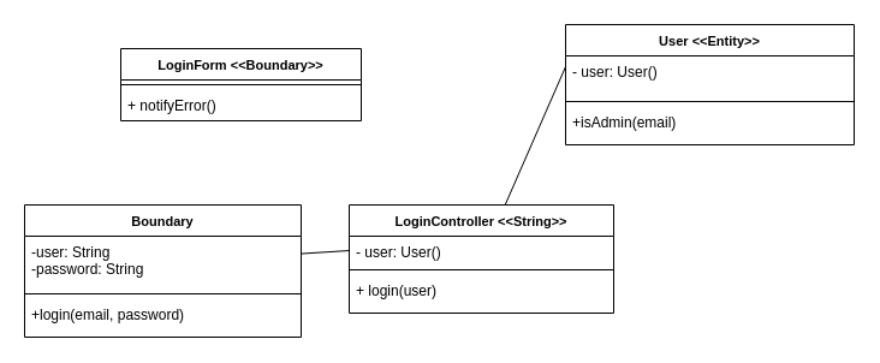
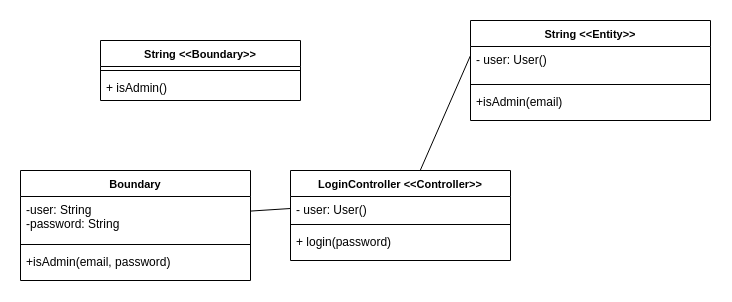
  <mxCell id="0" />
  <mxCell id="1" parent="0" />
- <mxCell id="2" value="&lt;font style=&quot;font-size: 11px;&quot;&gt;LoginForm&amp;nbsp;&lt;/font&gt;&lt;span style=&quot;font-size: 11px; background-color: initial;&quot;&gt;&amp;lt;&amp;lt;Boundary&amp;gt;&amp;gt;&lt;/span&gt;" style="swimlane;fontStyle=1;align=center;verticalAlign=top;childLayout=stackLayout;horizontal=1;startSize=26;horizontalStack=0;resizeParent=1;resizeParentMax=0;resizeLast=0;collapsible=1;marginBottom=0;whiteSpace=wrap;html=1;" vertex="1" parent="1"><mxGeometry x="100" y="40" width="200" height="60" as="geometry" /></mxCell>
+ <mxCell id="2" value="&lt;font style=&quot;font-size: 11px;&quot;&gt;String&amp;nbsp;&lt;/font&gt;&lt;span style=&quot;font-size: 11px; background-color: initial;&quot;&gt;&amp;lt;&amp;lt;Boundary&amp;gt;&amp;gt;&lt;/span&gt;" style="swimlane;fontStyle=1;align=center;verticalAlign=top;childLayout=stackLayout;horizontal=1;startSize=26;horizontalStack=0;resizeParent=1;resizeParentMax=0;resizeLast=0;collapsible=1;marginBottom=0;whiteSpace=wrap;html=1;" vertex="1" parent="1"><mxGeometry x="100" y="40" width="200" height="60" as="geometry" /></mxCell>
  <mxCell id="3" value="" style="line;strokeWidth=1;fillColor=none;align=left;verticalAlign=middle;spacingTop=-1;spacingLeft=3;spacingRight=3;rotatable=0;labelPosition=right;points=[];portConstraint=eastwest;strokeColor=inherit;" vertex="1" parent="2"><mxGeometry y="26" width="200" height="8" as="geometry" /></mxCell>
- <mxCell id="4" value="+ notifyError()" style="text;strokeColor=none;fillColor=none;align=left;verticalAlign=top;spacingLeft=4;spacingRight=4;overflow=hidden;rotatable=0;points=[[0,0.5],[1,0.5]];portConstraint=eastwest;whiteSpace=wrap;html=1;" vertex="1" parent="2"><mxGeometry y="34" width="200" height="26" as="geometry" /></mxCell>
- <mxCell id="5" value="&lt;font style=&quot;font-size: 11px;&quot;&gt;LoginController&amp;nbsp;&lt;/font&gt;&lt;span style=&quot;font-size: 11px; background-color: initial;&quot;&gt;&amp;lt;&amp;lt;String&amp;gt;&amp;gt;&lt;/span&gt;" style="swimlane;fontStyle=1;align=center;verticalAlign=top;childLayout=stackLayout;horizontal=1;startSize=26;horizontalStack=0;resizeParent=1;resizeParentMax=0;resizeLast=0;collapsible=1;marginBottom=0;whiteSpace=wrap;html=1;" vertex="1" parent="1"><mxGeometry x="290" y="170" width="220" height="90" as="geometry" /></mxCell>
+ <mxCell id="4" value="+ isAdmin()" style="text;strokeColor=none;fillColor=none;align=left;verticalAlign=top;spacingLeft=4;spacingRight=4;overflow=hidden;rotatable=0;points=[[0,0.5],[1,0.5]];portConstraint=eastwest;whiteSpace=wrap;html=1;" vertex="1" parent="2"><mxGeometry y="34" width="200" height="26" as="geometry" /></mxCell>
+ <mxCell id="5" value="&lt;font style=&quot;font-size: 11px;&quot;&gt;LoginController&amp;nbsp;&lt;/font&gt;&lt;span style=&quot;font-size: 11px; background-color: initial;&quot;&gt;&amp;lt;&amp;lt;Controller&amp;gt;&amp;gt;&lt;/span&gt;" style="swimlane;fontStyle=1;align=center;verticalAlign=top;childLayout=stackLayout;horizontal=1;startSize=26;horizontalStack=0;resizeParent=1;resizeParentMax=0;resizeLast=0;collapsible=1;marginBottom=0;whiteSpace=wrap;html=1;" vertex="1" parent="1"><mxGeometry x="290" y="170" width="220" height="90" as="geometry" /></mxCell>
  <mxCell id="6" value="- user: User()" style="text;strokeColor=none;fillColor=none;align=left;verticalAlign=top;spacingLeft=4;spacingRight=4;overflow=hidden;rotatable=0;points=[[0,0.5],[1,0.5]];portConstraint=eastwest;whiteSpace=wrap;html=1;" vertex="1" parent="5"><mxGeometry y="26" width="220" height="24" as="geometry" /></mxCell>
  <mxCell id="7" value="" style="line;strokeWidth=1;fillColor=none;align=left;verticalAlign=middle;spacingTop=-1;spacingLeft=3;spacingRight=3;rotatable=0;labelPosition=right;points=[];portConstraint=eastwest;strokeColor=inherit;" vertex="1" parent="5"><mxGeometry y="50" width="220" height="8" as="geometry" /></mxCell>
- <mxCell id="8" value="+ login(user)" style="text;strokeColor=none;fillColor=none;align=left;verticalAlign=top;spacingLeft=4;spacingRight=4;overflow=hidden;rotatable=0;points=[[0,0.5],[1,0.5]];portConstraint=eastwest;whiteSpace=wrap;html=1;" vertex="1" parent="5"><mxGeometry y="58" width="220" height="32" as="geometry" /></mxCell>
- <mxCell id="9" value="&lt;font style=&quot;font-size: 11px;&quot;&gt;User&amp;nbsp;&lt;/font&gt;&lt;span style=&quot;font-size: 11px; background-color: initial;&quot;&gt;&amp;lt;&amp;lt;Entity&amp;gt;&amp;gt;&lt;/span&gt;" style="swimlane;fontStyle=1;align=center;verticalAlign=top;childLayout=stackLayout;horizontal=1;startSize=26;horizontalStack=0;resizeParent=1;resizeParentMax=0;resizeLast=0;collapsible=1;marginBottom=0;whiteSpace=wrap;html=1;" vertex="1" parent="1"><mxGeometry x="470" y="20" width="240" height="100" as="geometry" /></mxCell>
+ <mxCell id="8" value="+ login(password)" style="text;strokeColor=none;fillColor=none;align=left;verticalAlign=top;spacingLeft=4;spacingRight=4;overflow=hidden;rotatable=0;points=[[0,0.5],[1,0.5]];portConstraint=eastwest;whiteSpace=wrap;html=1;" vertex="1" parent="5"><mxGeometry y="58" width="220" height="32" as="geometry" /></mxCell>
+ <mxCell id="9" value="&lt;font style=&quot;font-size: 11px;&quot;&gt;String&amp;nbsp;&lt;/font&gt;&lt;span style=&quot;font-size: 11px; background-color: initial;&quot;&gt;&amp;lt;&amp;lt;Entity&amp;gt;&amp;gt;&lt;/span&gt;" style="swimlane;fontStyle=1;align=center;verticalAlign=top;childLayout=stackLayout;horizontal=1;startSize=26;horizontalStack=0;resizeParent=1;resizeParentMax=0;resizeLast=0;collapsible=1;marginBottom=0;whiteSpace=wrap;html=1;" vertex="1" parent="1"><mxGeometry x="470" y="20" width="240" height="100" as="geometry" /></mxCell>
  <mxCell id="10" value="- user: User()" style="text;strokeColor=none;fillColor=none;align=left;verticalAlign=top;spacingLeft=4;spacingRight=4;overflow=hidden;rotatable=0;points=[[0,0.5],[1,0.5]];portConstraint=eastwest;whiteSpace=wrap;html=1;" vertex="1" parent="9"><mxGeometry y="26" width="240" height="34" as="geometry" /></mxCell>
  <mxCell id="11" value="" style="line;strokeWidth=1;fillColor=none;align=left;verticalAlign=middle;spacingTop=-1;spacingLeft=3;spacingRight=3;rotatable=0;labelPosition=right;points=[];portConstraint=eastwest;strokeColor=inherit;" vertex="1" parent="9"><mxGeometry y="60" width="240" height="8" as="geometry" /></mxCell>
  <mxCell id="12" value="+isAdmin(email)" style="text;strokeColor=none;fillColor=none;align=left;verticalAlign=top;spacingLeft=4;spacingRight=4;overflow=hidden;rotatable=0;points=[[0,0.5],[1,0.5]];portConstraint=eastwest;whiteSpace=wrap;html=1;" vertex="1" parent="9"><mxGeometry y="68" width="240" height="32" as="geometry" /></mxCell>
  <mxCell id="13" value="" style="endArrow=none;html=1;rounded=0;entryX=-0.001;entryY=0.281;entryDx=0;entryDy=0;entryPerimeter=0;" edge="1" parent="1" source="5" target="10"><mxGeometry width="50" height="50" relative="1" as="geometry"><mxPoint x="340" y="150" as="sourcePoint" /><mxPoint x="266" y="110" as="targetPoint" /></mxGeometry></mxCell>
  <mxCell id="14" value="&lt;span style=&quot;font-size: 11px;&quot;&gt;Boundary&lt;/span&gt;" style="swimlane;fontStyle=1;align=center;verticalAlign=top;childLayout=stackLayout;horizontal=1;startSize=26;horizontalStack=0;resizeParent=1;resizeParentMax=0;resizeLast=0;collapsible=1;marginBottom=0;whiteSpace=wrap;html=1;" vertex="1" parent="1"><mxGeometry x="20" y="170" width="230" height="110" as="geometry" /></mxCell>
  <mxCell id="15" value="&lt;span style=&quot;background-color: initial;&quot;&gt;-user: String&lt;/span&gt;&lt;div&gt;-password: String&lt;br&gt;&lt;/div&gt;" style="text;strokeColor=none;fillColor=none;align=left;verticalAlign=top;spacingLeft=4;spacingRight=4;overflow=hidden;rotatable=0;points=[[0,0.5],[1,0.5]];portConstraint=eastwest;whiteSpace=wrap;html=1;" vertex="1" parent="14"><mxGeometry y="26" width="230" height="44" as="geometry" /></mxCell>
  <mxCell id="16" value="" style="line;strokeWidth=1;fillColor=none;align=left;verticalAlign=middle;spacingTop=-1;spacingLeft=3;spacingRight=3;rotatable=0;labelPosition=right;points=[];portConstraint=eastwest;strokeColor=inherit;" vertex="1" parent="14"><mxGeometry y="70" width="230" height="8" as="geometry" /></mxCell>
- <mxCell id="17" value="+login(email, password)" style="text;strokeColor=none;fillColor=none;align=left;verticalAlign=top;spacingLeft=4;spacingRight=4;overflow=hidden;rotatable=0;points=[[0,0.5],[1,0.5]];portConstraint=eastwest;whiteSpace=wrap;html=1;" vertex="1" parent="14"><mxGeometry y="78" width="230" height="32" as="geometry" /></mxCell>
+ <mxCell id="17" value="+isAdmin(email, password)" style="text;strokeColor=none;fillColor=none;align=left;verticalAlign=top;spacingLeft=4;spacingRight=4;overflow=hidden;rotatable=0;points=[[0,0.5],[1,0.5]];portConstraint=eastwest;whiteSpace=wrap;html=1;" vertex="1" parent="14"><mxGeometry y="78" width="230" height="32" as="geometry" /></mxCell>
  <mxCell id="18" value="" style="endArrow=none;html=1;rounded=0;exitX=0;exitY=0.5;exitDx=0;exitDy=0;" edge="1" parent="1" source="6" target="15"><mxGeometry width="50" height="50" relative="1" as="geometry"><mxPoint x="410" y="180" as="sourcePoint" /><mxPoint x="270" y="110" as="targetPoint" /></mxGeometry></mxCell>
